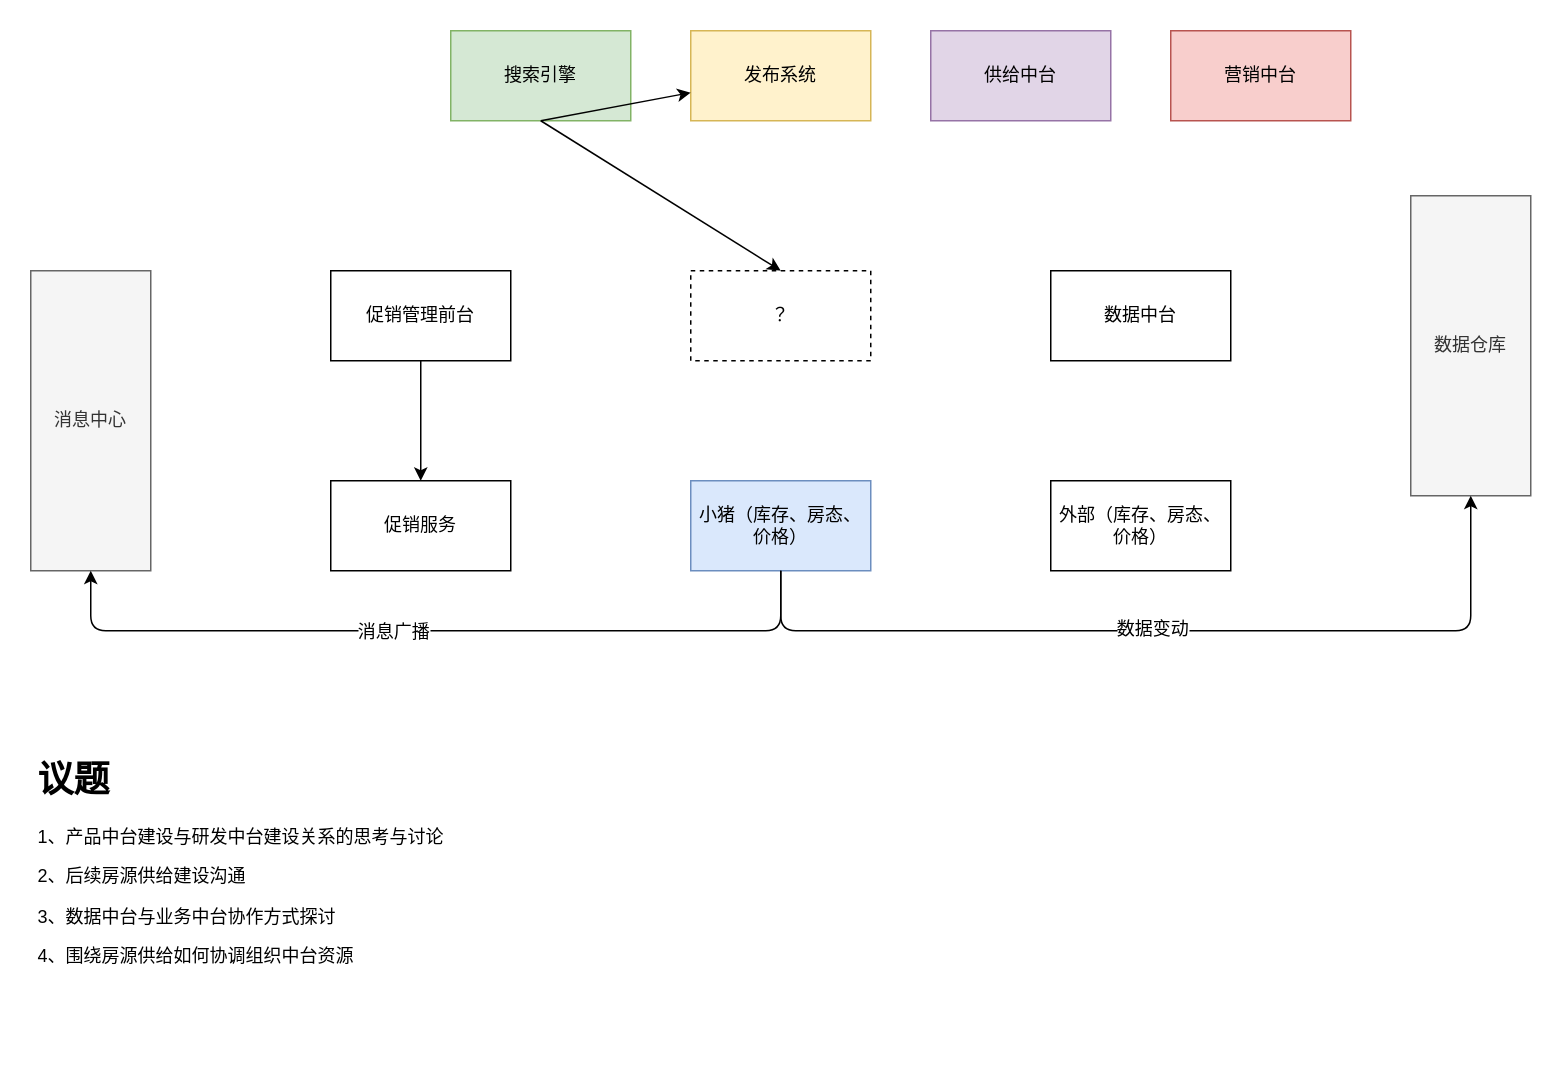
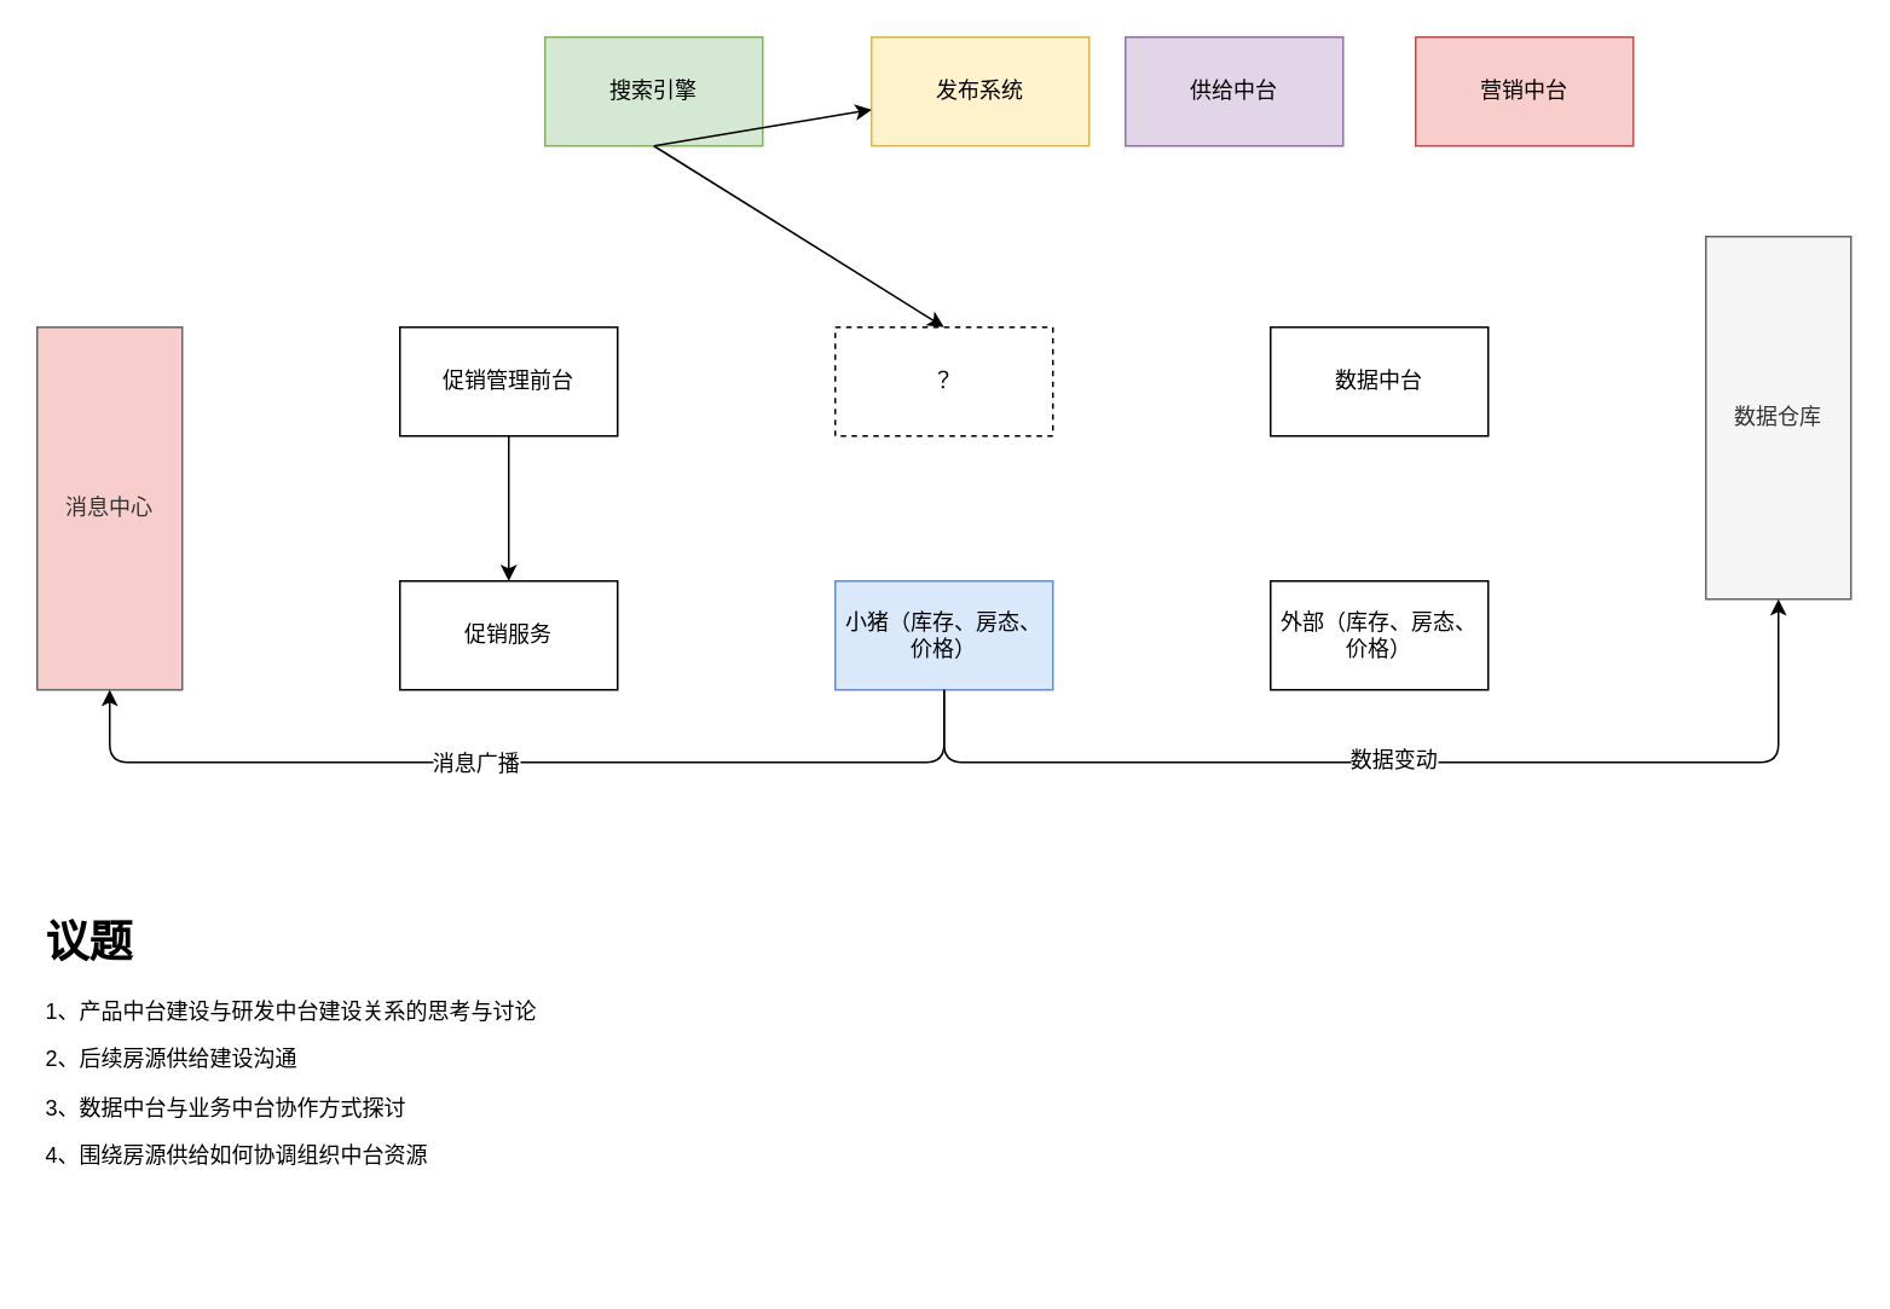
  <mxCell id="0" />
  <mxCell id="1" parent="0" />
  <mxCell id="2" value="外部（库存、房态、价格）" style="rounded=0;whiteSpace=wrap;html=1;" parent="1" vertex="1"><mxGeometry x="700" y="320" width="120" height="60" as="geometry" /></mxCell>
  <mxCell id="3" value="小猪（库存、房态、价格）" style="rounded=0;whiteSpace=wrap;html=1;fillColor=#dae8fc;strokeColor=#6c8ebf;" parent="1" vertex="1"><mxGeometry x="460" y="320" width="120" height="60" as="geometry" /></mxCell>
  <mxCell id="4" value="数据中台" style="rounded=0;whiteSpace=wrap;html=1;" parent="1" vertex="1"><mxGeometry x="700" y="180" width="120" height="60" as="geometry" /></mxCell>
  <mxCell id="5" value="搜索引擎" style="rounded=0;whiteSpace=wrap;html=1;fillColor=#d5e8d4;strokeColor=#82b366;" parent="1" vertex="1"><mxGeometry x="300" y="20" width="120" height="60" as="geometry" /></mxCell>
- <mxCell id="6" value="发布系统" style="rounded=0;whiteSpace=wrap;html=1;fillColor=#fff2cc;strokeColor=#d6b656;" parent="1" vertex="1"><mxGeometry x="460" y="20" width="120" height="60" as="geometry" /></mxCell>
+ <mxCell id="6" value="发布系统" style="rounded=0;whiteSpace=wrap;html=1;fillColor=#fff2cc;strokeColor=#d6b656;" parent="1" vertex="1"><mxGeometry x="480" y="20" width="120" height="60" as="geometry" /></mxCell>
  <mxCell id="7" value="供给中台" style="rounded=0;whiteSpace=wrap;html=1;fillColor=#e1d5e7;strokeColor=#9673a6;" parent="1" vertex="1"><mxGeometry x="620" y="20" width="120" height="60" as="geometry" /></mxCell>
  <mxCell id="8" value="？" style="rounded=0;whiteSpace=wrap;html=1;dashed=1;" parent="1" vertex="1"><mxGeometry x="460" y="180" width="120" height="60" as="geometry" /></mxCell>
  <mxCell id="9" value="促销服务" style="rounded=0;whiteSpace=wrap;html=1;" parent="1" vertex="1"><mxGeometry x="220" y="320" width="120" height="60" as="geometry" /></mxCell>
  <mxCell id="10" value="促销管理前台" style="rounded=0;whiteSpace=wrap;html=1;" parent="1" vertex="1"><mxGeometry x="220" y="180" width="120" height="60" as="geometry" /></mxCell>
  <mxCell id="11" value="" style="endArrow=classic;html=1;exitX=0.5;exitY=1;exitDx=0;exitDy=0;entryX=0.5;entryY=0;entryDx=0;entryDy=0;" parent="1" source="10" target="9" edge="1"><mxGeometry width="50" height="50" relative="1" as="geometry"><mxPoint x="120" y="430" as="sourcePoint" /><mxPoint x="170" y="380" as="targetPoint" /></mxGeometry></mxCell>
- <mxCell id="12" value="消息中心" style="rounded=0;whiteSpace=wrap;html=1;fillColor=#f5f5f5;strokeColor=#666666;fontColor=#333333;" parent="1" vertex="1"><mxGeometry x="20" y="180" width="80" height="200" as="geometry" /></mxCell>
+ <mxCell id="12" value="消息中心" style="rounded=0;whiteSpace=wrap;html=1;fillColor=#f8cecc;strokeColor=#666666;fontColor=#333333;" parent="1" vertex="1"><mxGeometry x="20" y="180" width="80" height="200" as="geometry" /></mxCell>
  <mxCell id="13" value="" style="endArrow=classic;html=1;exitX=0.5;exitY=1;exitDx=0;exitDy=0;entryX=0.5;entryY=1;entryDx=0;entryDy=0;edgeStyle=orthogonalEdgeStyle;" parent="1" source="3" target="12" edge="1"><mxGeometry width="50" height="50" relative="1" as="geometry"><mxPoint x="520" y="470" as="sourcePoint" /><mxPoint x="570" y="420" as="targetPoint" /><Array as="points"><mxPoint x="520" y="420" /><mxPoint x="60" y="420" /></Array></mxGeometry></mxCell>
  <mxCell id="14" value="消息广播" style="text;html=1;resizable=0;points=[];align=center;verticalAlign=middle;labelBackgroundColor=#ffffff;" parent="13" vertex="1" connectable="0"><mxGeometry x="-0.028" relative="1" as="geometry"><mxPoint x="-37" as="offset" /></mxGeometry></mxCell>
  <mxCell id="15" value="数据仓库" style="rounded=0;whiteSpace=wrap;html=1;fillColor=#f5f5f5;strokeColor=#666666;fontColor=#333333;" parent="1" vertex="1"><mxGeometry x="940" y="130" width="80" height="200" as="geometry" /></mxCell>
  <mxCell id="16" value="" style="endArrow=classic;html=1;exitX=0.5;exitY=1;exitDx=0;exitDy=0;entryX=0.5;entryY=1;entryDx=0;entryDy=0;edgeStyle=orthogonalEdgeStyle;" parent="1" source="3" target="15" edge="1"><mxGeometry width="50" height="50" relative="1" as="geometry"><mxPoint x="590" y="500" as="sourcePoint" /><mxPoint x="640" y="450" as="targetPoint" /><Array as="points"><mxPoint x="520" y="420" /><mxPoint x="980" y="420" /></Array></mxGeometry></mxCell>
  <mxCell id="17" value="数据变动" style="text;html=1;resizable=0;points=[];align=center;verticalAlign=middle;labelBackgroundColor=#ffffff;" parent="16" vertex="1" connectable="0"><mxGeometry x="-0.026" y="2" relative="1" as="geometry"><mxPoint as="offset" /></mxGeometry></mxCell>
  <mxCell id="18" value="&lt;h1&gt;议题&lt;/h1&gt;&lt;p&gt;1、产品中台建设与研发中台建设关系的思考与讨论&lt;/p&gt;&lt;p&gt;2、后续房源供给建设沟通&lt;/p&gt;&lt;p&gt;3、数据中台与业务中台协作方式探讨&lt;/p&gt;&lt;p&gt;4、围绕房源供给如何协调组织中台资源&lt;/p&gt;" style="text;html=1;strokeColor=none;fillColor=none;spacing=5;spacingTop=-20;whiteSpace=wrap;overflow=hidden;rounded=0;" vertex="1" parent="1"><mxGeometry x="20" y="500" width="300" height="200" as="geometry" /></mxCell>
  <mxCell id="19" value="营销中台" style="rounded=0;whiteSpace=wrap;html=1;fillColor=#f8cecc;strokeColor=#b85450;" vertex="1" parent="1"><mxGeometry x="780" y="20" width="120" height="60" as="geometry" /></mxCell>
  <mxCell id="20" value="" style="endArrow=classic;html=1;exitX=0.5;exitY=1;exitDx=0;exitDy=0;" edge="1" parent="1" source="5" target="6"><mxGeometry width="50" height="50" relative="1" as="geometry"><mxPoint x="350" y="180" as="sourcePoint" /><mxPoint x="400" y="130" as="targetPoint" /></mxGeometry></mxCell>
  <mxCell id="21" value="" style="endArrow=classic;html=1;entryX=0.5;entryY=0;entryDx=0;entryDy=0;" edge="1" parent="1" target="8"><mxGeometry width="50" height="50" relative="1" as="geometry"><mxPoint x="360" y="80" as="sourcePoint" /><mxPoint x="400" y="130" as="targetPoint" /></mxGeometry></mxCell>
